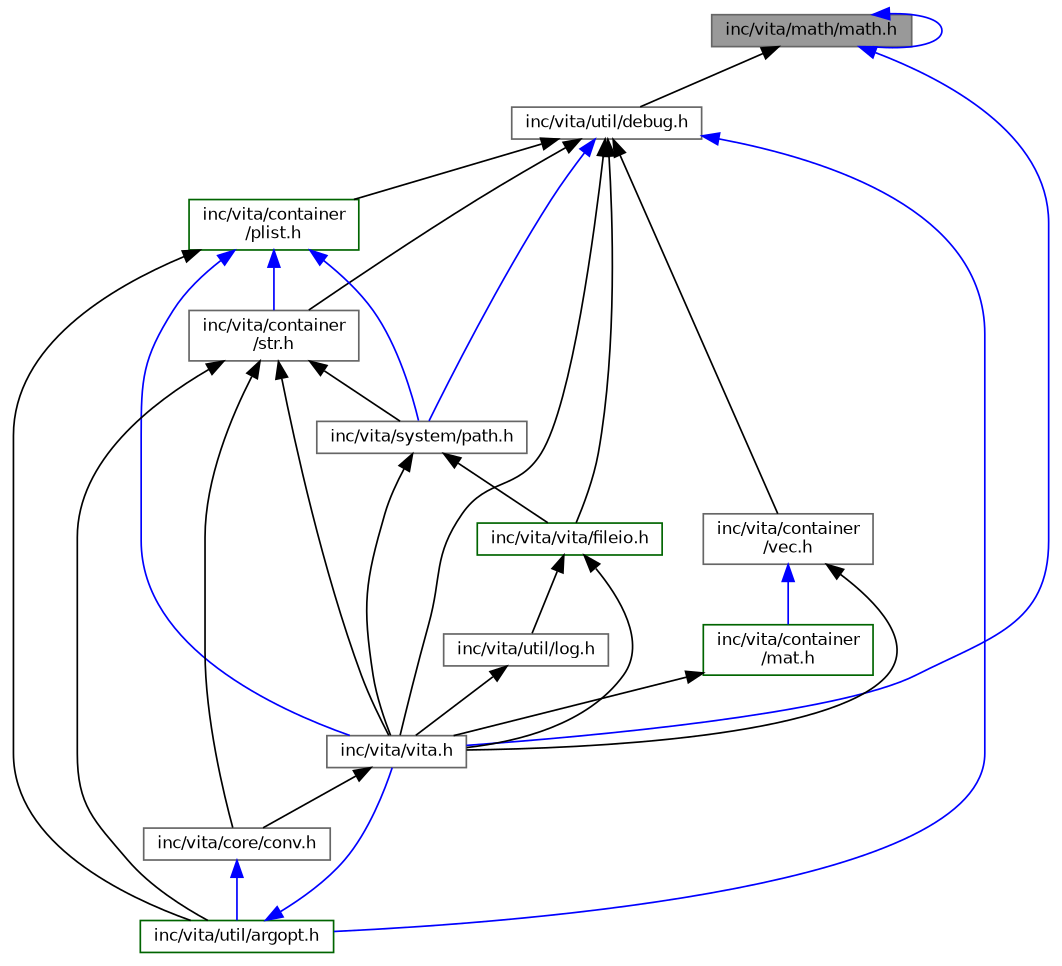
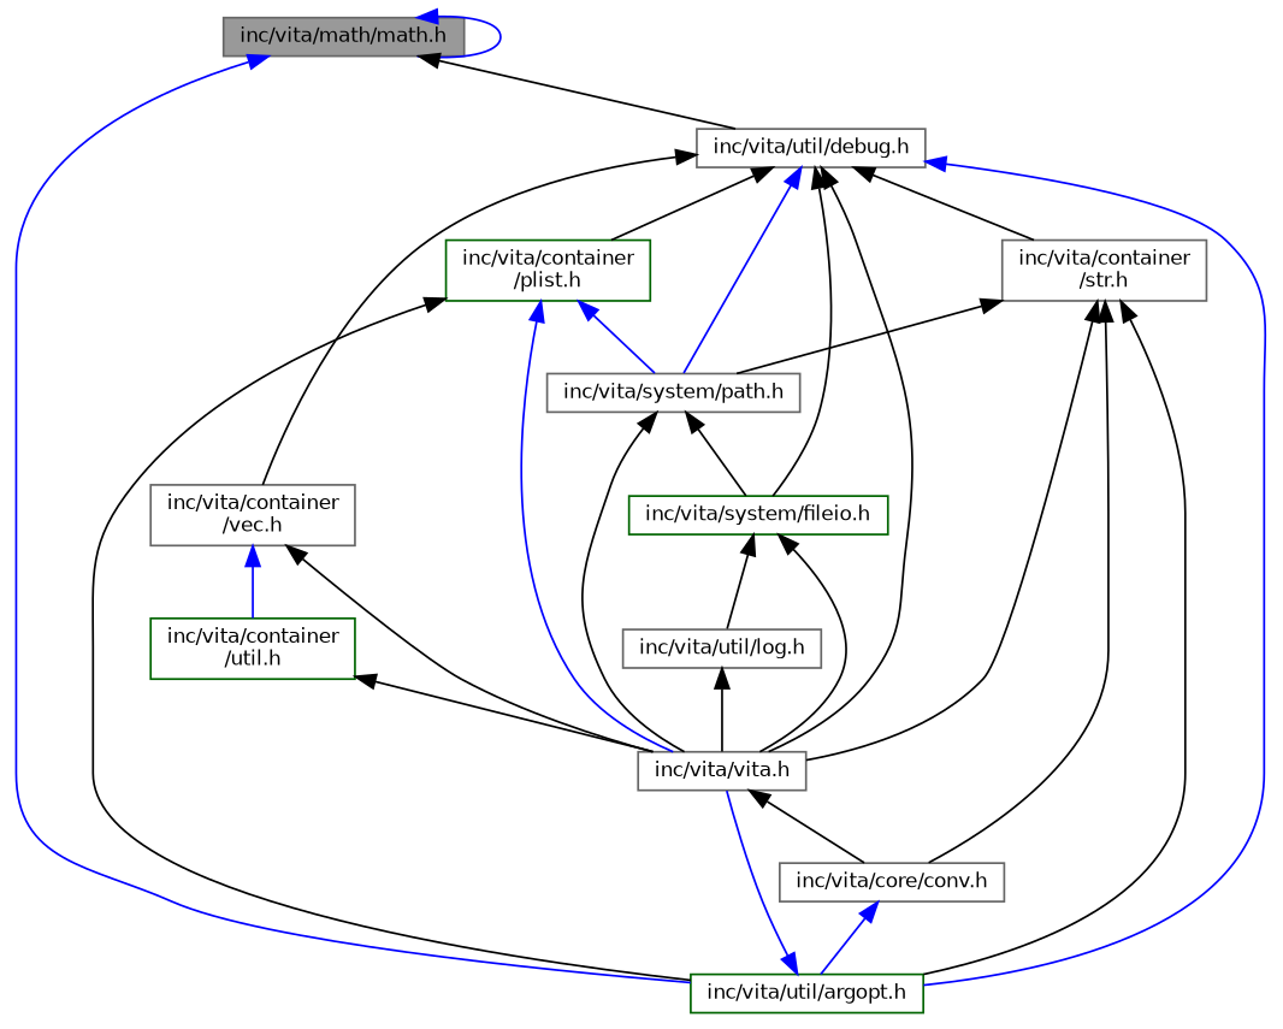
  digraph {
    node [color=gray40 fillcolor=white fontname=Helvetica fontsize=10 shape=box style=filled]
    edge [color=black dir=back fontname=Helvetica fontsize=10 labelfontname=Helvetica labelfontsize=10 style=solid]
    n1 [fillcolor=grey60 fontcolor=black height=0.2 label="inc/vita/math/math.h" width=0.4]
    n2 [height=0.2 label="inc/vita/util/debug.h" width=0.4]
    n3 [height=0.2 label="inc/vita/vita.h" width=0.4]
    n4 [color=darkgreen height=0.2 label="inc/vita/container\l/plist.h" width=0.4]
    n5 [height=0.2 label="inc/vita/container\l/str.h" width=0.4]
    n6 [color=darkgreen height=0.2 label="inc/vita/util/argopt.h" width=0.4]
-   n7 [color=darkgreen height=0.2 label="inc/vita/vita/fileio.h" width=0.4]
+   n7 [color=darkgreen height=0.2 label="inc/vita/system/fileio.h" width=0.4]
    n8 [height=0.2 label="inc/vita/container\l/vec.h" width=0.4]
    n9 [height=0.2 label="inc/vita/system/path.h" width=0.4]
    n10 [height=0.2 label="inc/vita/core/conv.h" width=0.4]
-   n11 [color=darkgreen height=0.2 label="inc/vita/container\l/mat.h" width=0.4]
+   n11 [color=darkgreen height=0.2 label="inc/vita/container\l/util.h" width=0.4]
    n12 [height=0.2 label="inc/vita/util/log.h" width=0.4]
    n1 -> n1 [color=blue]
    n1 -> n2
-   n1 -> n3 [color=blue]
+   n1 -> n6 [color=blue]
    n2 -> n3
    n2 -> n4
    n2 -> n5
    n2 -> n6 [color=blue]
    n2 -> n7
    n2 -> n8
    n2 -> n9 [color=blue]
    n3 -> n10
    n4 -> n3 [color=blue]
-   n4 -> n5 [color=blue]
    n4 -> n6
    n4 -> n9 [color=blue]
    n5 -> n3
    n5 -> n6
    n5 -> n9
    n5 -> n10
    n6 -> n3 [color=blue]
    n7 -> n3
    n7 -> n12
    n8 -> n3
    n8 -> n11 [color=blue]
    n9 -> n3
    n9 -> n7
    n10 -> n6 [color=blue]
    n11 -> n3
    n12 -> n3
  }
